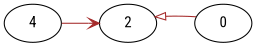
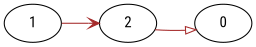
  digraph {
    fontname="Roboto Condensed"
    rankdir=LR
    node [fontname="Roboto Condensed" shape=ellipse]
    edge [color=brown fontname="Roboto Condensed" heightLimit=3 primaryType=sideStreet secondaryType=none village=Oberhausen weight=10]
-   1 [label=4]
+   1
    2
    0
    1 -> 2 [arrowhead=vee]
-   0 -> 2 [arrowhead=onormal]
+   2 -> 0 [arrowhead=onormal]
  }
